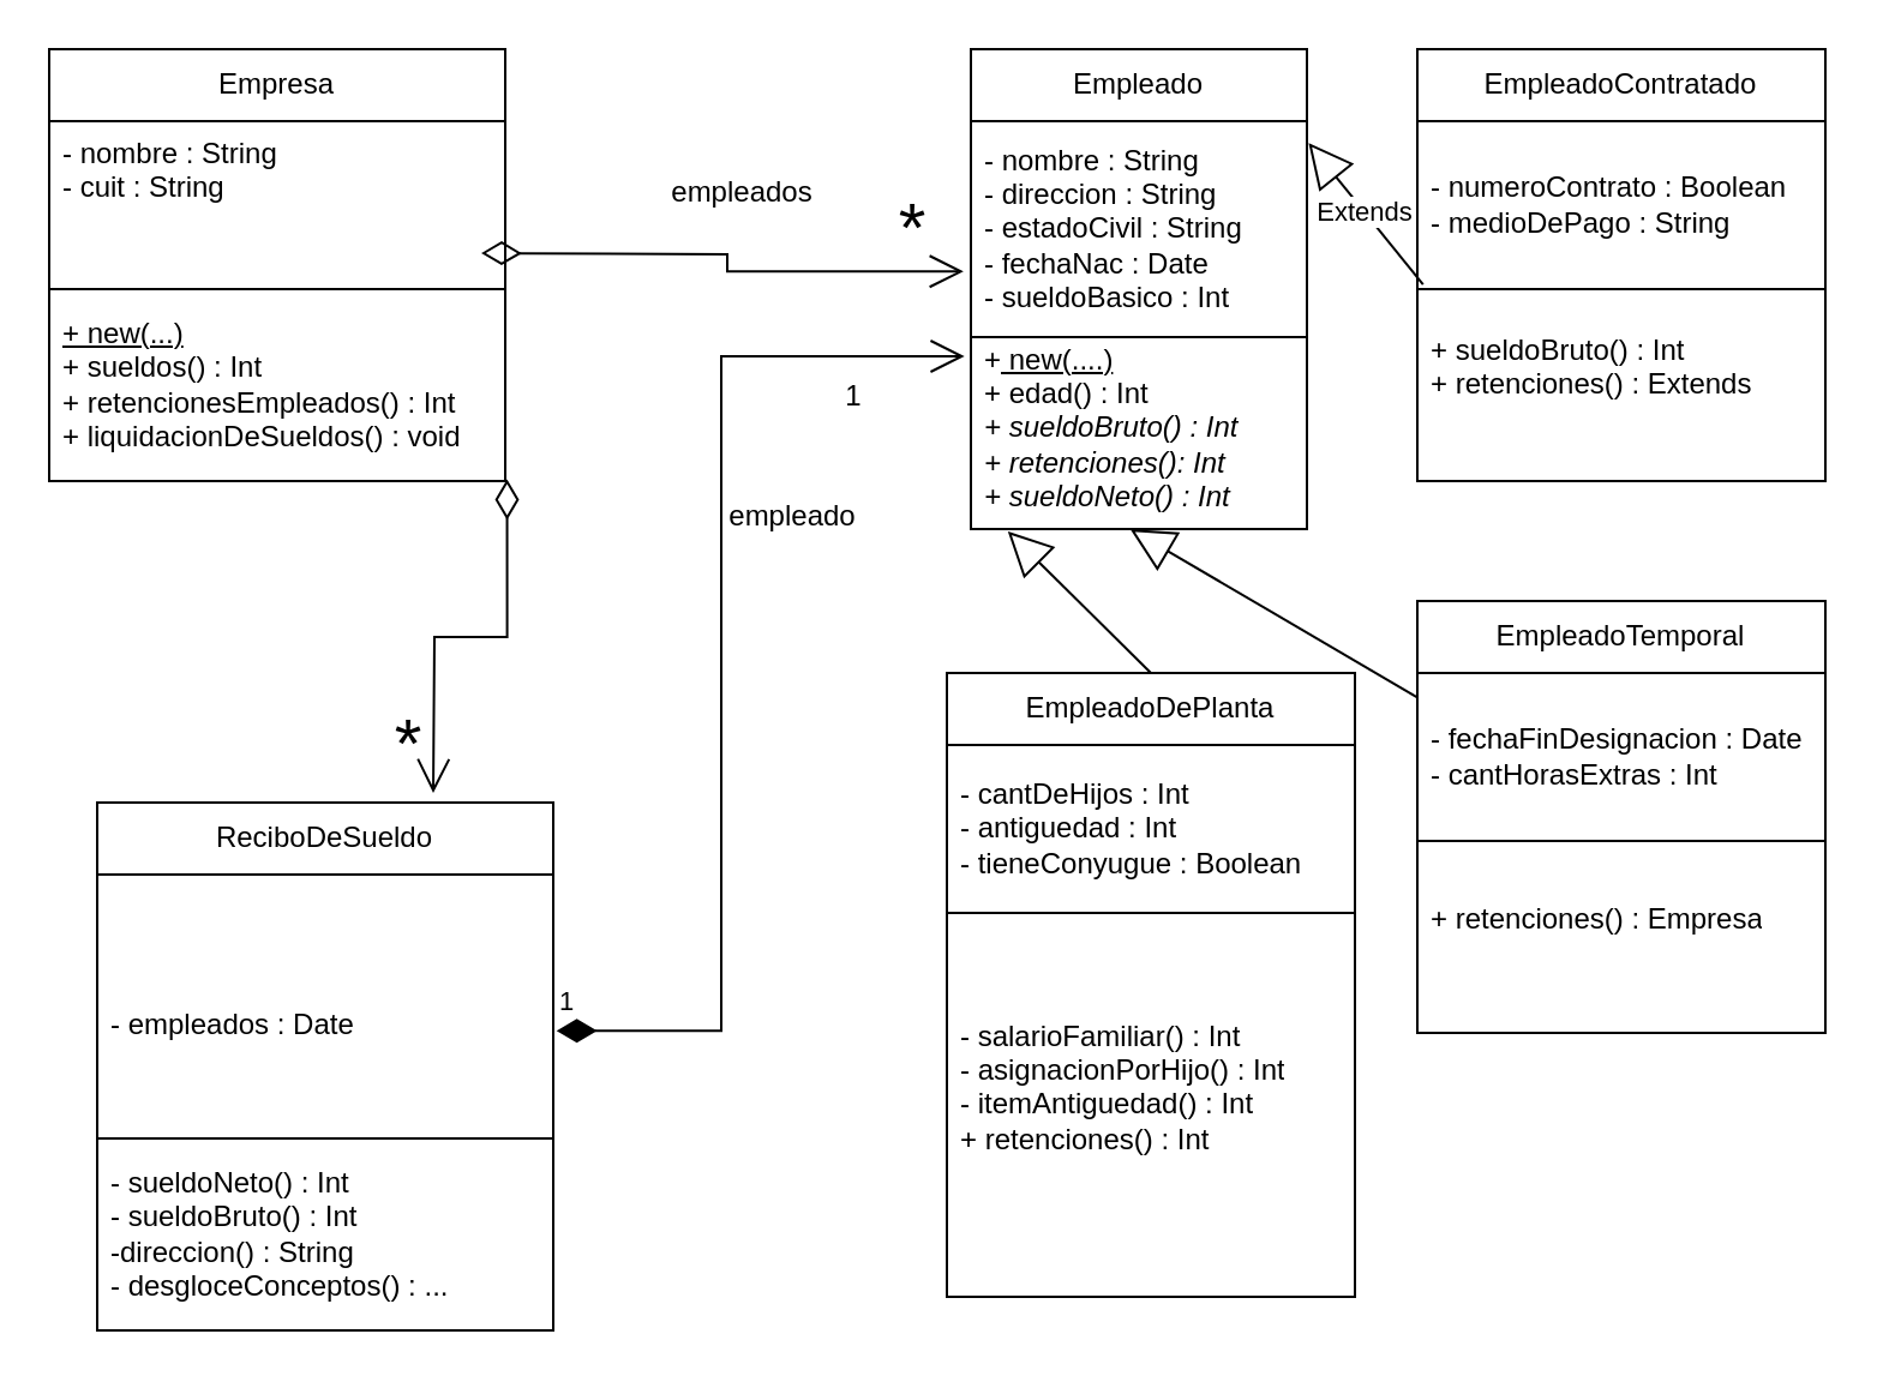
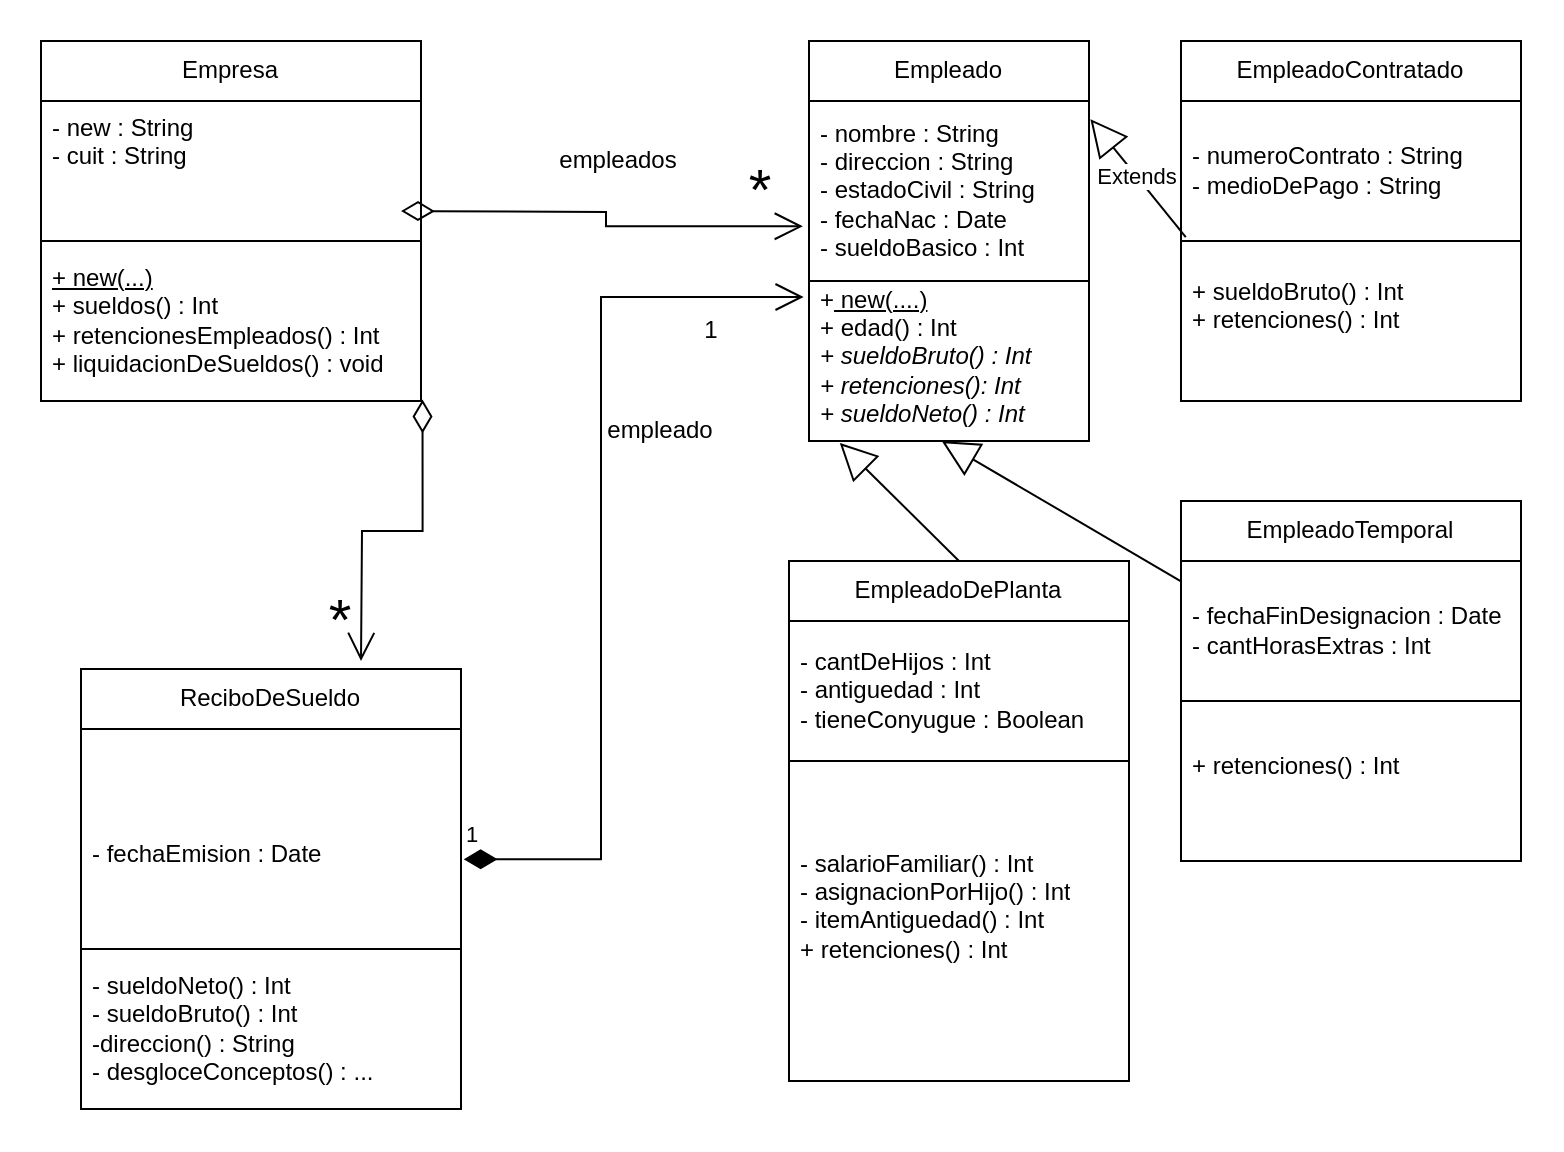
  <mxCell id="0" />
  <mxCell id="1" parent="0" />
  <mxCell id="2" value="Empresa" style="swimlane;fontStyle=0;childLayout=stackLayout;horizontal=1;startSize=30;horizontalStack=0;resizeParent=1;resizeParentMax=0;resizeLast=0;collapsible=1;marginBottom=0;whiteSpace=wrap;html=1;" parent="1" vertex="1"><mxGeometry x="20" y="20" width="190" height="180" as="geometry" /></mxCell>
- <mxCell id="3" value="- nombre : String&lt;div&gt;- cuit : String&lt;/div&gt;&lt;div&gt;&lt;br&gt;&lt;div&gt;&lt;br&gt;&lt;/div&gt;&lt;/div&gt;" style="text;strokeColor=default;fillColor=none;align=left;verticalAlign=middle;spacingLeft=4;spacingRight=4;overflow=hidden;points=[[0,0.5],[1,0.5]];portConstraint=eastwest;rotatable=0;whiteSpace=wrap;html=1;" parent="2" vertex="1"><mxGeometry y="30" width="190" height="70" as="geometry" /></mxCell>
+ <mxCell id="3" value="- new : String&lt;div&gt;- cuit : String&lt;/div&gt;&lt;div&gt;&lt;br&gt;&lt;div&gt;&lt;br&gt;&lt;/div&gt;&lt;/div&gt;" style="text;strokeColor=default;fillColor=none;align=left;verticalAlign=middle;spacingLeft=4;spacingRight=4;overflow=hidden;points=[[0,0.5],[1,0.5]];portConstraint=eastwest;rotatable=0;whiteSpace=wrap;html=1;" parent="2" vertex="1"><mxGeometry y="30" width="190" height="70" as="geometry" /></mxCell>
  <mxCell id="4" value="&lt;div&gt;&lt;u&gt;+ new(...)&lt;/u&gt;&lt;/div&gt;&lt;div&gt;+ sueldos() : Int&lt;/div&gt;&lt;div&gt;+ retencionesEmpleados() : Int&lt;/div&gt;&lt;div&gt;+ liquidacionDeSueldos() : void&lt;/div&gt;" style="text;strokeColor=none;fillColor=none;align=left;verticalAlign=middle;spacingLeft=4;spacingRight=4;overflow=hidden;points=[[0,0.5],[1,0.5]];portConstraint=eastwest;rotatable=0;whiteSpace=wrap;html=1;" parent="2" vertex="1"><mxGeometry y="100" width="190" height="80" as="geometry" /></mxCell>
  <mxCell id="5" value="Empleado" style="swimlane;fontStyle=0;childLayout=stackLayout;horizontal=1;startSize=30;horizontalStack=0;resizeParent=1;resizeParentMax=0;resizeLast=0;collapsible=1;marginBottom=0;whiteSpace=wrap;html=1;" parent="1" vertex="1"><mxGeometry x="404" y="20" width="140" height="200" as="geometry" /></mxCell>
  <mxCell id="6" value="- nombre : String&lt;div&gt;- direccion : String&lt;/div&gt;&lt;div&gt;- estadoCivil : String&lt;/div&gt;&lt;div&gt;- fechaNac : Date&lt;/div&gt;&lt;div&gt;- sueldoBasico : Int&lt;/div&gt;" style="text;strokeColor=default;fillColor=none;align=left;verticalAlign=middle;spacingLeft=4;spacingRight=4;overflow=hidden;points=[[0,0.5],[1,0.5]];portConstraint=eastwest;rotatable=0;whiteSpace=wrap;html=1;" parent="5" vertex="1"><mxGeometry y="30" width="140" height="90" as="geometry" /></mxCell>
  <mxCell id="7" value="&lt;div&gt;+&lt;u&gt; new(....)&lt;/u&gt;&lt;/div&gt;+ edad() : Int&lt;div&gt;&lt;i&gt;+ sueldoBruto() : Int&lt;/i&gt;&lt;/div&gt;&lt;div&gt;&lt;i&gt;+ retenciones(): Int&lt;/i&gt;&lt;/div&gt;&lt;div&gt;&lt;i&gt;+ sueldoNeto() : Int&lt;/i&gt;&lt;/div&gt;&lt;div&gt;&lt;br&gt;&lt;/div&gt;" style="text;strokeColor=none;fillColor=none;align=left;verticalAlign=middle;spacingLeft=4;spacingRight=4;overflow=hidden;points=[[0,0.5],[1,0.5]];portConstraint=eastwest;rotatable=0;whiteSpace=wrap;html=1;" parent="5" vertex="1"><mxGeometry y="120" width="140" height="80" as="geometry" /></mxCell>
  <mxCell id="8" value="empleados" style="text;html=1;align=center;verticalAlign=middle;whiteSpace=wrap;rounded=0;" parent="1" vertex="1"><mxGeometry x="279" y="65" width="60" height="30" as="geometry" /></mxCell>
  <mxCell id="9" value="*" style="text;html=1;align=center;verticalAlign=middle;whiteSpace=wrap;rounded=0;strokeWidth=3;fontSize=29;" parent="1" vertex="1"><mxGeometry x="370" y="85" width="20" height="20" as="geometry" /></mxCell>
  <mxCell id="10" value="EmpleadoDePlanta" style="swimlane;fontStyle=0;childLayout=stackLayout;horizontal=1;startSize=30;horizontalStack=0;resizeParent=1;resizeParentMax=0;resizeLast=0;collapsible=1;marginBottom=0;whiteSpace=wrap;html=1;" parent="1" vertex="1"><mxGeometry x="394" y="280" width="170" height="260" as="geometry" /></mxCell>
  <mxCell id="11" value="- cantDeHijos : Int&lt;div&gt;- antiguedad : Int&lt;/div&gt;&lt;div&gt;- tieneConyugue : Boolean&lt;/div&gt;" style="text;strokeColor=default;fillColor=none;align=left;verticalAlign=middle;spacingLeft=4;spacingRight=4;overflow=hidden;points=[[0,0.5],[1,0.5]];portConstraint=eastwest;rotatable=0;whiteSpace=wrap;html=1;" parent="10" vertex="1"><mxGeometry y="30" width="170" height="70" as="geometry" /></mxCell>
  <mxCell id="12" value="&lt;div&gt;- salarioFamiliar() : Int&lt;/div&gt;&lt;div&gt;- asignacionPorHijo() : Int&lt;/div&gt;&lt;div&gt;- itemAntiguedad() : Int&lt;/div&gt;&lt;div&gt;+ retenciones() : Int&lt;/div&gt;&lt;div&gt;&lt;br&gt;&lt;/div&gt;" style="text;strokeColor=none;fillColor=none;align=left;verticalAlign=middle;spacingLeft=4;spacingRight=4;overflow=hidden;points=[[0,0.5],[1,0.5]];portConstraint=eastwest;rotatable=0;whiteSpace=wrap;html=1;" parent="10" vertex="1"><mxGeometry y="100" width="170" height="160" as="geometry" /></mxCell>
  <mxCell id="13" value="EmpleadoTemporal" style="swimlane;fontStyle=0;childLayout=stackLayout;horizontal=1;startSize=30;horizontalStack=0;resizeParent=1;resizeParentMax=0;resizeLast=0;collapsible=1;marginBottom=0;whiteSpace=wrap;html=1;" parent="1" vertex="1"><mxGeometry x="590" y="250" width="170" height="180" as="geometry" /></mxCell>
  <mxCell id="14" value="- fechaFinDesignacion : Date&lt;div&gt;- cantHorasExtras : Int&lt;/div&gt;" style="text;strokeColor=default;fillColor=none;align=left;verticalAlign=middle;spacingLeft=4;spacingRight=4;overflow=hidden;points=[[0,0.5],[1,0.5]];portConstraint=eastwest;rotatable=0;whiteSpace=wrap;html=1;" parent="13" vertex="1"><mxGeometry y="30" width="170" height="70" as="geometry" /></mxCell>
- <mxCell id="15" value="&lt;div&gt;+ retenciones() : Empresa&lt;/div&gt;&lt;div&gt;&lt;br&gt;&lt;/div&gt;" style="text;strokeColor=none;fillColor=none;align=left;verticalAlign=middle;spacingLeft=4;spacingRight=4;overflow=hidden;points=[[0,0.5],[1,0.5]];portConstraint=eastwest;rotatable=0;whiteSpace=wrap;html=1;" parent="13" vertex="1"><mxGeometry y="100" width="170" height="80" as="geometry" /></mxCell>
+ <mxCell id="15" value="&lt;div&gt;+ retenciones() : Int&lt;/div&gt;&lt;div&gt;&lt;br&gt;&lt;/div&gt;" style="text;strokeColor=none;fillColor=none;align=left;verticalAlign=middle;spacingLeft=4;spacingRight=4;overflow=hidden;points=[[0,0.5],[1,0.5]];portConstraint=eastwest;rotatable=0;whiteSpace=wrap;html=1;" parent="13" vertex="1"><mxGeometry y="100" width="170" height="80" as="geometry" /></mxCell>
  <mxCell id="16" value="" style="endArrow=block;endSize=16;endFill=0;html=1;rounded=0;entryX=0.11;entryY=1.012;entryDx=0;entryDy=0;entryPerimeter=0;exitX=0.5;exitY=0;exitDx=0;exitDy=0;" parent="1" source="10" target="7" edge="1"><mxGeometry width="160" relative="1" as="geometry"><mxPoint x="230" y="270" as="sourcePoint" /><mxPoint x="390" y="270" as="targetPoint" /></mxGeometry></mxCell>
  <mxCell id="17" value="" style="endArrow=block;endSize=16;endFill=0;html=1;rounded=0;entryX=0.474;entryY=1;entryDx=0;entryDy=0;entryPerimeter=0;" parent="1" source="13" target="7" edge="1"><mxGeometry width="160" relative="1" as="geometry"><mxPoint x="500" y="270" as="sourcePoint" /><mxPoint x="512" y="164" as="targetPoint" /></mxGeometry></mxCell>
  <mxCell id="18" value="" style="endArrow=open;html=1;endSize=12;startArrow=diamondThin;startSize=14;startFill=0;edgeStyle=orthogonalEdgeStyle;align=left;verticalAlign=bottom;rounded=0;entryX=-0.022;entryY=0.696;entryDx=0;entryDy=0;entryPerimeter=0;" parent="1" target="6" edge="1"><mxGeometry x="-1" y="3" relative="1" as="geometry"><mxPoint x="200" y="105" as="sourcePoint" /><mxPoint x="350" y="104.17" as="targetPoint" /></mxGeometry></mxCell>
  <mxCell id="19" value="ReciboDeSueldo" style="swimlane;fontStyle=0;childLayout=stackLayout;horizontal=1;startSize=30;horizontalStack=0;resizeParent=1;resizeParentMax=0;resizeLast=0;collapsible=1;marginBottom=0;whiteSpace=wrap;html=1;" parent="1" vertex="1"><mxGeometry x="40" y="334" width="190" height="220" as="geometry" /></mxCell>
- <mxCell id="20" value="&lt;div&gt;&lt;br&gt;&lt;/div&gt;&lt;div&gt;&lt;span style=&quot;background-color: transparent; color: light-dark(rgb(0, 0, 0), rgb(255, 255, 255));&quot;&gt;- empleados : Date&lt;/span&gt;&lt;/div&gt;" style="text;strokeColor=default;fillColor=none;align=left;verticalAlign=middle;spacingLeft=4;spacingRight=4;overflow=hidden;points=[[0,0.5],[1,0.5]];portConstraint=eastwest;rotatable=0;whiteSpace=wrap;html=1;" parent="19" vertex="1"><mxGeometry y="30" width="190" height="110" as="geometry" /></mxCell>
+ <mxCell id="20" value="&lt;div&gt;&lt;br&gt;&lt;/div&gt;&lt;div&gt;&lt;span style=&quot;background-color: transparent; color: light-dark(rgb(0, 0, 0), rgb(255, 255, 255));&quot;&gt;- fechaEmision : Date&lt;/span&gt;&lt;/div&gt;" style="text;strokeColor=default;fillColor=none;align=left;verticalAlign=middle;spacingLeft=4;spacingRight=4;overflow=hidden;points=[[0,0.5],[1,0.5]];portConstraint=eastwest;rotatable=0;whiteSpace=wrap;html=1;" parent="19" vertex="1"><mxGeometry y="30" width="190" height="110" as="geometry" /></mxCell>
  <mxCell id="21" value="- sueldoNeto() : Int&lt;div&gt;- sueldoBruto() : Int&lt;/div&gt;&lt;div&gt;-direccion() : String&lt;/div&gt;&lt;div&gt;- desgloceConceptos() : ...&lt;/div&gt;" style="text;strokeColor=none;fillColor=none;align=left;verticalAlign=middle;spacingLeft=4;spacingRight=4;overflow=hidden;points=[[0,0.5],[1,0.5]];portConstraint=eastwest;rotatable=0;whiteSpace=wrap;html=1;" parent="19" vertex="1"><mxGeometry y="140" width="190" height="80" as="geometry" /></mxCell>
  <mxCell id="22" value="" style="endArrow=open;html=1;endSize=12;startArrow=diamondThin;startSize=14;startFill=0;edgeStyle=orthogonalEdgeStyle;align=left;verticalAlign=bottom;rounded=0;exitX=1.004;exitY=0.991;exitDx=0;exitDy=0;exitPerimeter=0;" parent="1" source="4" edge="1"><mxGeometry x="-1" y="3" relative="1" as="geometry"><mxPoint x="90" y="262.03" as="sourcePoint" /><mxPoint x="180" y="330" as="targetPoint" /></mxGeometry></mxCell>
  <mxCell id="23" value="*" style="text;html=1;align=center;verticalAlign=middle;whiteSpace=wrap;rounded=0;strokeWidth=3;fontSize=29;" parent="1" vertex="1"><mxGeometry x="160" y="300" width="20" height="20" as="geometry" /></mxCell>
  <mxCell id="24" value="EmpleadoContratado" style="swimlane;fontStyle=0;childLayout=stackLayout;horizontal=1;startSize=30;horizontalStack=0;resizeParent=1;resizeParentMax=0;resizeLast=0;collapsible=1;marginBottom=0;whiteSpace=wrap;html=1;" vertex="1" parent="1"><mxGeometry x="590" y="20" width="170" height="180" as="geometry" /></mxCell>
- <mxCell id="25" value="- numeroContrato : Boolean&lt;div&gt;- medioDePago : String&lt;/div&gt;" style="text;strokeColor=default;fillColor=none;align=left;verticalAlign=middle;spacingLeft=4;spacingRight=4;overflow=hidden;points=[[0,0.5],[1,0.5]];portConstraint=eastwest;rotatable=0;whiteSpace=wrap;html=1;" vertex="1" parent="24"><mxGeometry y="30" width="170" height="70" as="geometry" /></mxCell>
- <mxCell id="26" value="&lt;div&gt;+ sueldoBruto() : Int&lt;/div&gt;&lt;div&gt;&lt;span style=&quot;background-color: transparent; color: light-dark(rgb(0, 0, 0), rgb(255, 255, 255));&quot;&gt;+ retenciones() : Extends&lt;/span&gt;&lt;/div&gt;&lt;div&gt;&lt;br&gt;&lt;/div&gt;" style="text;strokeColor=none;fillColor=none;align=left;verticalAlign=middle;spacingLeft=4;spacingRight=4;overflow=hidden;points=[[0,0.5],[1,0.5]];portConstraint=eastwest;rotatable=0;whiteSpace=wrap;html=1;" vertex="1" parent="24"><mxGeometry y="100" width="170" height="80" as="geometry" /></mxCell>
+ <mxCell id="25" value="- numeroContrato : String&lt;div&gt;- medioDePago : String&lt;/div&gt;" style="text;strokeColor=default;fillColor=none;align=left;verticalAlign=middle;spacingLeft=4;spacingRight=4;overflow=hidden;points=[[0,0.5],[1,0.5]];portConstraint=eastwest;rotatable=0;whiteSpace=wrap;html=1;" vertex="1" parent="24"><mxGeometry y="30" width="170" height="70" as="geometry" /></mxCell>
+ <mxCell id="26" value="&lt;div&gt;+ sueldoBruto() : Int&lt;/div&gt;&lt;div&gt;&lt;span style=&quot;background-color: transparent; color: light-dark(rgb(0, 0, 0), rgb(255, 255, 255));&quot;&gt;+ retenciones() : Int&lt;/span&gt;&lt;/div&gt;&lt;div&gt;&lt;br&gt;&lt;/div&gt;" style="text;strokeColor=none;fillColor=none;align=left;verticalAlign=middle;spacingLeft=4;spacingRight=4;overflow=hidden;points=[[0,0.5],[1,0.5]];portConstraint=eastwest;rotatable=0;whiteSpace=wrap;html=1;" vertex="1" parent="24"><mxGeometry y="100" width="170" height="80" as="geometry" /></mxCell>
  <mxCell id="27" value="Extends" style="endArrow=block;endSize=16;endFill=0;html=1;rounded=0;entryX=1.005;entryY=0.101;entryDx=0;entryDy=0;entryPerimeter=0;exitX=0.014;exitY=0.972;exitDx=0;exitDy=0;exitPerimeter=0;" edge="1" parent="1" source="25" target="6"><mxGeometry width="160" relative="1" as="geometry"><mxPoint x="580" y="40" as="sourcePoint" /><mxPoint x="430" y="430" as="targetPoint" /></mxGeometry></mxCell>
  <mxCell id="28" value="1" style="endArrow=open;html=1;endSize=12;startArrow=diamondThin;startSize=14;startFill=1;edgeStyle=orthogonalEdgeStyle;align=left;verticalAlign=bottom;rounded=0;entryX=-0.019;entryY=0.1;entryDx=0;entryDy=0;entryPerimeter=0;exitX=1.007;exitY=0.592;exitDx=0;exitDy=0;exitPerimeter=0;" edge="1" parent="1" source="20" target="7"><mxGeometry x="-1" y="3" relative="1" as="geometry"><mxPoint x="220" y="430" as="sourcePoint" /><mxPoint x="380" y="430" as="targetPoint" /><Array as="points"><mxPoint x="300" y="429" /><mxPoint x="300" y="148" /></Array></mxGeometry></mxCell>
  <mxCell id="29" value="&lt;div&gt;empleado&lt;/div&gt;" style="text;html=1;align=center;verticalAlign=middle;whiteSpace=wrap;rounded=0;" vertex="1" parent="1"><mxGeometry x="300" y="200" width="60" height="30" as="geometry" /></mxCell>
  <mxCell id="30" value="1" style="text;html=1;align=center;verticalAlign=middle;resizable=0;points=[];autosize=1;strokeColor=none;fillColor=none;" vertex="1" parent="1"><mxGeometry x="340" y="150" width="30" height="30" as="geometry" /></mxCell>
